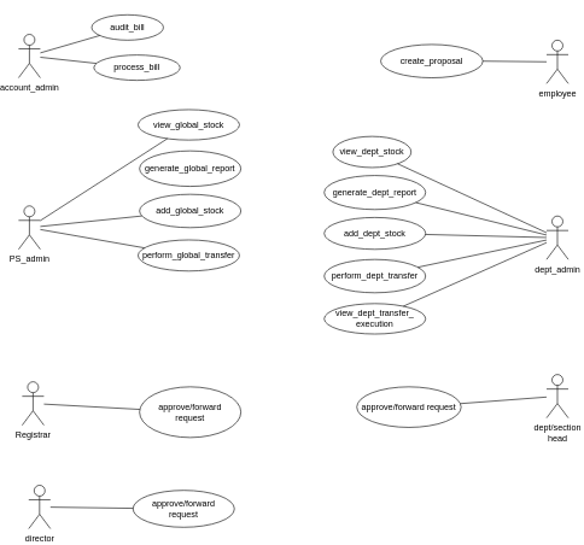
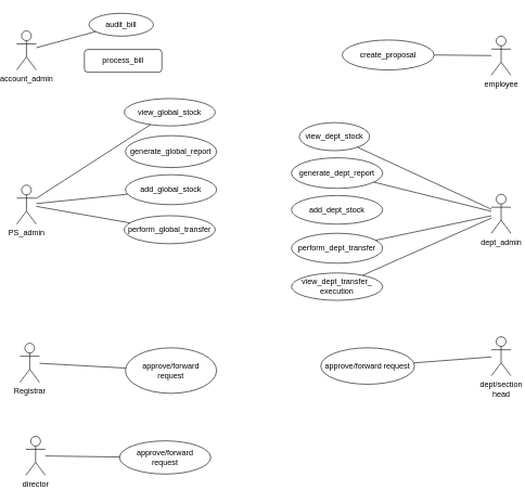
  <mxCell id="0" />
  <mxCell id="1" parent="0" />
  <mxCell id="2" value="view_global_stock" style="ellipse;whiteSpace=wrap;html=1;" parent="1" vertex="1"><mxGeometry x="185" y="151" width="140" height="42" as="geometry" /></mxCell>
  <mxCell id="3" value="generate_global_report" style="ellipse;whiteSpace=wrap;html=1;" parent="1" vertex="1"><mxGeometry x="187" y="208" width="140" height="49" as="geometry" /></mxCell>
  <mxCell id="4" value="perform_global_transfer" style="ellipse;whiteSpace=wrap;html=1;" parent="1" vertex="1"><mxGeometry x="185" y="331" width="140" height="43" as="geometry" /></mxCell>
  <mxCell id="5" value="add_global_stock" style="ellipse;whiteSpace=wrap;html=1;" parent="1" vertex="1"><mxGeometry x="187" y="268" width="140" height="46" as="geometry" /></mxCell>
  <mxCell id="6" value="generate_dept_report" style="ellipse;whiteSpace=wrap;html=1;" parent="1" vertex="1"><mxGeometry x="442" y="242" width="140" height="47" as="geometry" /></mxCell>
  <mxCell id="7" value="view_dept_stock" style="ellipse;whiteSpace=wrap;html=1;" parent="1" vertex="1"><mxGeometry x="454" y="188" width="108" height="43" as="geometry" /></mxCell>
  <mxCell id="8" value="view_dept_transfer_&lt;br&gt;execution" style="ellipse;whiteSpace=wrap;html=1;" parent="1" vertex="1"><mxGeometry x="442" y="419" width="140" height="42" as="geometry" /></mxCell>
  <mxCell id="9" value="perform_dept_transfer" style="ellipse;whiteSpace=wrap;html=1;" parent="1" vertex="1"><mxGeometry x="442" y="358" width="140" height="46" as="geometry" /></mxCell>
  <mxCell id="10" value="add_dept_stock" style="ellipse;whiteSpace=wrap;html=1;" parent="1" vertex="1"><mxGeometry x="442" y="300" width="140" height="44" as="geometry" /></mxCell>
  <mxCell id="11" value="PS_admin" style="shape=umlActor;html=1;verticalLabelPosition=bottom;verticalAlign=top;align=center;" parent="1" vertex="1"><mxGeometry x="20" y="284" width="30" height="60" as="geometry" /></mxCell>
  <mxCell id="12" value="dept_admin" style="shape=umlActor;html=1;verticalLabelPosition=bottom;verticalAlign=top;align=center;" parent="1" vertex="1"><mxGeometry x="749" y="298" width="30" height="60" as="geometry" /></mxCell>
  <mxCell id="13" value="" style="endArrow=none;html=1;rounded=0;" parent="1" source="11" target="2" edge="1"><mxGeometry width="50" height="50" relative="1" as="geometry"><mxPoint x="494" y="318" as="sourcePoint" /><mxPoint x="544" y="268" as="targetPoint" /></mxGeometry></mxCell>
  <mxCell id="14" value="" style="endArrow=none;html=1;rounded=0;" parent="1" source="11" target="5" edge="1"><mxGeometry width="50" height="50" relative="1" as="geometry"><mxPoint x="494" y="318" as="sourcePoint" /><mxPoint x="544" y="268" as="targetPoint" /></mxGeometry></mxCell>
  <mxCell id="15" value="" style="endArrow=none;html=1;rounded=0;" parent="1" source="4" target="11" edge="1"><mxGeometry width="50" height="50" relative="1" as="geometry"><mxPoint x="494" y="318" as="sourcePoint" /><mxPoint x="544" y="268" as="targetPoint" /></mxGeometry></mxCell>
  <mxCell id="16" value="" style="endArrow=none;html=1;rounded=0;" parent="1" source="12" target="7" edge="1"><mxGeometry width="50" height="50" relative="1" as="geometry"><mxPoint x="494" y="334" as="sourcePoint" /><mxPoint x="544" y="284" as="targetPoint" /></mxGeometry></mxCell>
  <mxCell id="17" value="" style="endArrow=none;html=1;rounded=0;" parent="1" source="12" target="6" edge="1"><mxGeometry width="50" height="50" relative="1" as="geometry"><mxPoint x="494" y="334" as="sourcePoint" /><mxPoint x="544" y="284" as="targetPoint" /></mxGeometry></mxCell>
- <mxCell id="18" value="" style="endArrow=none;html=1;rounded=0;" parent="1" source="10" target="12" edge="1"><mxGeometry width="50" height="50" relative="1" as="geometry"><mxPoint x="494" y="334" as="sourcePoint" /><mxPoint x="544" y="284" as="targetPoint" /></mxGeometry></mxCell>
  <mxCell id="19" value="" style="endArrow=none;html=1;rounded=0;" parent="1" source="9" target="12" edge="1"><mxGeometry width="50" height="50" relative="1" as="geometry"><mxPoint x="494" y="334" as="sourcePoint" /><mxPoint x="544" y="284" as="targetPoint" /></mxGeometry></mxCell>
  <mxCell id="20" value="" style="endArrow=none;html=1;rounded=0;" parent="1" source="8" target="12" edge="1"><mxGeometry width="50" height="50" relative="1" as="geometry"><mxPoint x="485" y="386" as="sourcePoint" /><mxPoint x="535" y="336" as="targetPoint" /></mxGeometry></mxCell>
  <mxCell id="21" value="employee" style="shape=umlActor;verticalLabelPosition=bottom;verticalAlign=top;html=1;outlineConnect=0;" parent="1" vertex="1"><mxGeometry x="749" y="55" width="30" height="60" as="geometry" /></mxCell>
  <mxCell id="22" value="create_proposal" style="ellipse;whiteSpace=wrap;html=1;" parent="1" vertex="1"><mxGeometry x="520" y="61" width="141" height="46" as="geometry" /></mxCell>
  <mxCell id="23" value="account_admin" style="shape=umlActor;verticalLabelPosition=bottom;verticalAlign=top;html=1;outlineConnect=0;" parent="1" vertex="1"><mxGeometry x="20" y="47" width="30" height="60" as="geometry" /></mxCell>
- <mxCell id="24" value="audit_bill" style="ellipse;whiteSpace=wrap;html=1;" parent="1" vertex="1"><mxGeometry x="121" y="20" width="99" height="35" as="geometry" /></mxCell>
+ <mxCell id="24" value="audit_bill" style="ellipse;whiteSpace=wrap;html=1;" parent="1" vertex="1"><mxGeometry x="131" y="20" width="99" height="35" as="geometry" /></mxCell>
  <mxCell id="25" value="" style="endArrow=none;html=1;rounded=0;" parent="1" source="23" target="24" edge="1"><mxGeometry width="50" height="50" relative="1" as="geometry"><mxPoint x="382" y="290" as="sourcePoint" /><mxPoint x="432" y="240" as="targetPoint" /></mxGeometry></mxCell>
- <mxCell id="26" value="process_bill" style="ellipse;whiteSpace=wrap;html=1;" parent="1" vertex="1"><mxGeometry x="124" y="75.5" width="119" height="35" as="geometry" /></mxCell>
- <mxCell id="27" value="" style="endArrow=none;html=1;rounded=0;" parent="1" source="26" target="23" edge="1"><mxGeometry width="50" height="50" relative="1" as="geometry"><mxPoint x="382" y="272" as="sourcePoint" /><mxPoint x="432" y="222" as="targetPoint" /></mxGeometry></mxCell>
+ <mxCell id="26" value="process_bill" style="whiteSpace=wrap;html=1;rounded=1;" parent="1" vertex="1"><mxGeometry x="124" y="75.5" width="119" height="35" as="geometry" /></mxCell>
  <mxCell id="28" value="" style="endArrow=none;html=1;rounded=0;" edge="1" parent="1" source="22" target="21"><mxGeometry width="50" height="50" relative="1" as="geometry"><mxPoint x="382" y="175" as="sourcePoint" /><mxPoint x="432" y="125" as="targetPoint" /></mxGeometry></mxCell>
  <mxCell id="29" value="dept/section &lt;br&gt;head&lt;br&gt;" style="shape=umlActor;verticalLabelPosition=bottom;verticalAlign=top;html=1;outlineConnect=0;" vertex="1" parent="1"><mxGeometry x="749" y="517" width="30" height="60" as="geometry" /></mxCell>
  <mxCell id="30" value="approve/forward request" style="ellipse;whiteSpace=wrap;html=1;" vertex="1" parent="1"><mxGeometry x="487" y="534" width="144" height="56" as="geometry" /></mxCell>
  <mxCell id="31" value="" style="endArrow=none;html=1;rounded=0;" edge="1" parent="1" source="30" target="29"><mxGeometry width="50" height="50" relative="1" as="geometry"><mxPoint x="382" y="448" as="sourcePoint" /><mxPoint x="432" y="398" as="targetPoint" /></mxGeometry></mxCell>
  <mxCell id="32" value="approve/forward &lt;br&gt;request" style="ellipse;whiteSpace=wrap;html=1;" vertex="1" parent="1"><mxGeometry x="187" y="534" width="140" height="70" as="geometry" /></mxCell>
  <mxCell id="33" value="Registrar" style="shape=umlActor;verticalLabelPosition=bottom;verticalAlign=top;html=1;outlineConnect=0;" vertex="1" parent="1"><mxGeometry x="25" y="527" width="30" height="60" as="geometry" /></mxCell>
  <mxCell id="34" value="director" style="shape=umlActor;verticalLabelPosition=bottom;verticalAlign=top;html=1;outlineConnect=0;" vertex="1" parent="1"><mxGeometry x="34" y="670" width="30" height="60" as="geometry" /></mxCell>
  <mxCell id="35" value="approve/forward&lt;br&gt;request" style="ellipse;whiteSpace=wrap;html=1;" vertex="1" parent="1"><mxGeometry x="178" y="677" width="140" height="51" as="geometry" /></mxCell>
  <mxCell id="36" value="" style="endArrow=none;html=1;rounded=0;" edge="1" parent="1" source="34" target="35"><mxGeometry width="50" height="50" relative="1" as="geometry"><mxPoint x="318" y="620" as="sourcePoint" /><mxPoint x="368" y="570" as="targetPoint" /></mxGeometry></mxCell>
  <mxCell id="37" value="" style="endArrow=none;html=1;rounded=0;" edge="1" parent="1" source="33" target="32"><mxGeometry width="50" height="50" relative="1" as="geometry"><mxPoint x="318" y="620" as="sourcePoint" /><mxPoint x="368" y="570" as="targetPoint" /></mxGeometry></mxCell>
